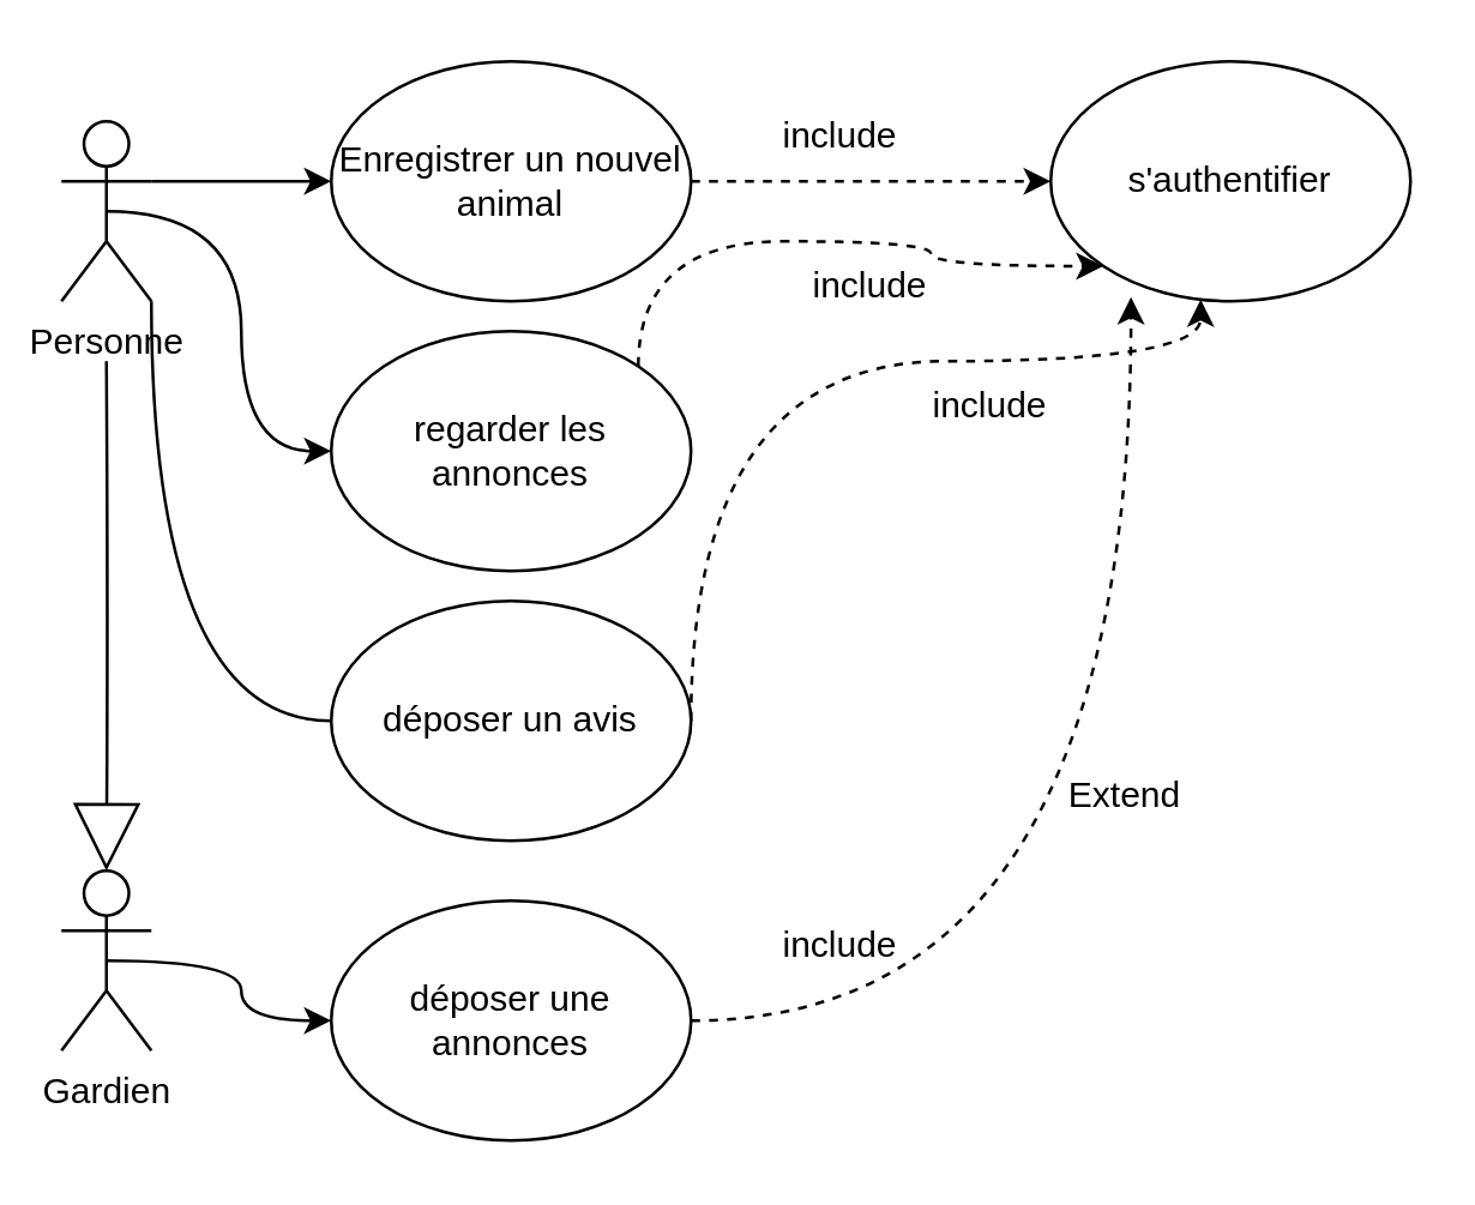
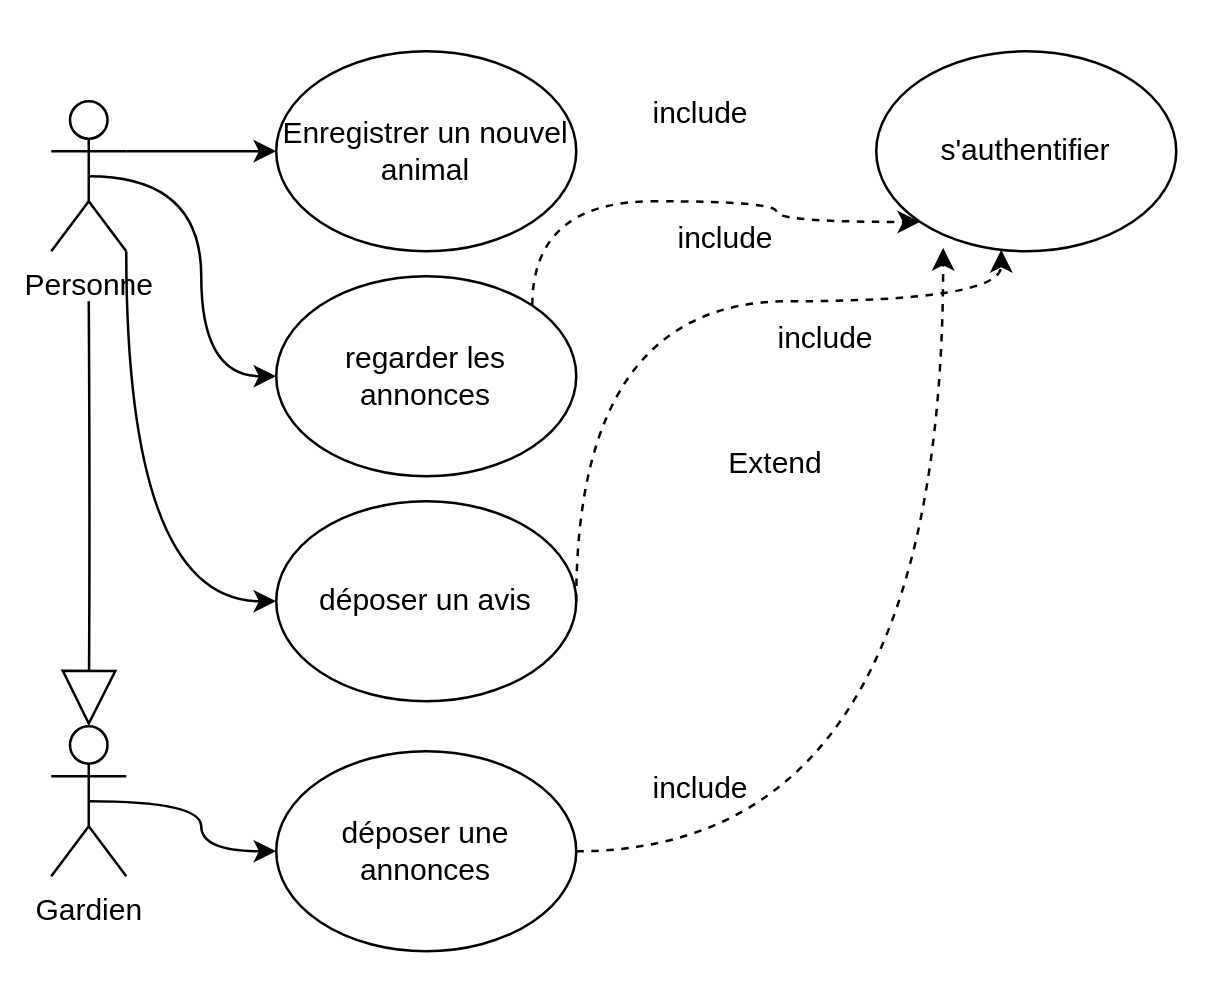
  <mxCell id="0" />
  <mxCell id="1" parent="0" />
  <mxCell id="2" style="edgeStyle=orthogonalEdgeStyle;rounded=0;orthogonalLoop=1;jettySize=auto;html=1;exitX=1;exitY=0.333;exitDx=0;exitDy=0;exitPerimeter=0;" edge="1" parent="1" source="6" target="10"><mxGeometry relative="1" as="geometry" /></mxCell>
  <mxCell id="3" style="edgeStyle=orthogonalEdgeStyle;orthogonalLoop=1;jettySize=auto;html=1;exitX=0.5;exitY=0.5;exitDx=0;exitDy=0;exitPerimeter=0;entryX=0;entryY=0.5;entryDx=0;entryDy=0;curved=1;" edge="1" parent="1" source="6" target="14"><mxGeometry relative="1" as="geometry" /></mxCell>
- <mxCell id="4" style="edgeStyle=orthogonalEdgeStyle;curved=1;orthogonalLoop=1;jettySize=auto;html=1;exitX=1;exitY=1;exitDx=0;exitDy=0;exitPerimeter=0;entryX=0;entryY=0.5;entryDx=0;entryDy=0;endArrow=none;" edge="1" parent="1" source="6" target="16"><mxGeometry relative="1" as="geometry" /></mxCell>
+ <mxCell id="4" style="edgeStyle=orthogonalEdgeStyle;curved=1;orthogonalLoop=1;jettySize=auto;html=1;exitX=1;exitY=1;exitDx=0;exitDy=0;exitPerimeter=0;entryX=0;entryY=0.5;entryDx=0;entryDy=0;" edge="1" parent="1" source="6" target="16"><mxGeometry relative="1" as="geometry" /></mxCell>
  <mxCell id="5" style="edgeStyle=orthogonalEdgeStyle;curved=1;orthogonalLoop=1;jettySize=auto;html=1;entryX=0.5;entryY=0;entryDx=0;entryDy=0;entryPerimeter=0;endArrow=block;endFill=0;endSize=20;" edge="1" parent="1" target="8"><mxGeometry relative="1" as="geometry"><mxPoint x="35" y="120" as="sourcePoint" /></mxGeometry></mxCell>
  <mxCell id="6" value="Personne" style="shape=umlActor;verticalLabelPosition=bottom;verticalAlign=top;html=1;outlineConnect=0;" vertex="1" parent="1"><mxGeometry x="20" y="40" width="30" height="60" as="geometry" /></mxCell>
  <mxCell id="7" style="edgeStyle=orthogonalEdgeStyle;curved=1;orthogonalLoop=1;jettySize=auto;html=1;exitX=0.5;exitY=0.5;exitDx=0;exitDy=0;exitPerimeter=0;entryX=0;entryY=0.5;entryDx=0;entryDy=0;startArrow=none;startFill=0;endArrow=classic;endFill=1;endSize=6;strokeColor=#000000;fillColor=#f5f5f5;" edge="1" parent="1" source="8" target="21"><mxGeometry relative="1" as="geometry" /></mxCell>
  <mxCell id="8" value="Gardien" style="shape=umlActor;verticalLabelPosition=bottom;verticalAlign=top;html=1;outlineConnect=0;" vertex="1" parent="1"><mxGeometry x="20" y="290" width="30" height="60" as="geometry" /></mxCell>
- <mxCell id="9" style="edgeStyle=orthogonalEdgeStyle;rounded=0;orthogonalLoop=1;jettySize=auto;html=1;exitX=1;exitY=0.5;exitDx=0;exitDy=0;entryX=0;entryY=0.5;entryDx=0;entryDy=0;dashed=1;" edge="1" parent="1" source="10" target="11"><mxGeometry relative="1" as="geometry" /></mxCell>
  <mxCell id="10" value="Enregistrer un nouvel animal" style="ellipse;whiteSpace=wrap;html=1;" vertex="1" parent="1"><mxGeometry x="110" y="20" width="120" height="80" as="geometry" /></mxCell>
  <mxCell id="11" value="s'authentifier" style="ellipse;whiteSpace=wrap;html=1;" vertex="1" parent="1"><mxGeometry x="350" y="20" width="120" height="80" as="geometry" /></mxCell>
  <mxCell id="12" value="include" style="text;html=1;strokeColor=none;fillColor=none;align=center;verticalAlign=middle;whiteSpace=wrap;rounded=0;" vertex="1" parent="1"><mxGeometry x="250" y="30" width="60" height="30" as="geometry" /></mxCell>
  <mxCell id="13" style="edgeStyle=orthogonalEdgeStyle;orthogonalLoop=1;jettySize=auto;html=1;exitX=1;exitY=0;exitDx=0;exitDy=0;entryX=0;entryY=1;entryDx=0;entryDy=0;dashed=1;curved=1;" edge="1" parent="1" source="14" target="11"><mxGeometry relative="1" as="geometry"><Array as="points"><mxPoint x="212" y="80" /><mxPoint x="310" y="80" /><mxPoint x="310" y="88" /></Array></mxGeometry></mxCell>
  <mxCell id="14" value="regarder les annonces" style="ellipse;whiteSpace=wrap;html=1;" vertex="1" parent="1"><mxGeometry x="110" y="110" width="120" height="80" as="geometry" /></mxCell>
  <mxCell id="15" style="edgeStyle=orthogonalEdgeStyle;curved=1;orthogonalLoop=1;jettySize=auto;html=1;exitX=1;exitY=0.5;exitDx=0;exitDy=0;dashed=1;" edge="1" parent="1" source="16" target="11"><mxGeometry relative="1" as="geometry"><Array as="points"><mxPoint x="230" y="120" /><mxPoint x="400" y="120" /></Array></mxGeometry></mxCell>
  <mxCell id="16" value="déposer un avis" style="ellipse;whiteSpace=wrap;html=1;" vertex="1" parent="1"><mxGeometry x="110" y="200" width="120" height="80" as="geometry" /></mxCell>
  <mxCell id="17" value="include" style="text;html=1;strokeColor=none;fillColor=none;align=center;verticalAlign=middle;whiteSpace=wrap;rounded=0;" vertex="1" parent="1"><mxGeometry x="260" y="80" width="60" height="30" as="geometry" /></mxCell>
  <mxCell id="18" value="include" style="text;html=1;strokeColor=none;fillColor=none;align=center;verticalAlign=middle;whiteSpace=wrap;rounded=0;" vertex="1" parent="1"><mxGeometry x="300" y="120" width="60" height="30" as="geometry" /></mxCell>
- <mxCell id="19" value="Extend" style="text;html=1;strokeColor=none;fillColor=none;align=center;verticalAlign=middle;whiteSpace=wrap;rounded=0;" vertex="1" parent="1"><mxGeometry x="345" y="250" width="60" height="30" as="geometry" /></mxCell>
+ <mxCell id="19" value="Extend" style="text;html=1;strokeColor=none;fillColor=none;align=center;verticalAlign=middle;whiteSpace=wrap;rounded=0;" vertex="1" parent="1"><mxGeometry x="280" y="170" width="60" height="30" as="geometry" /></mxCell>
  <mxCell id="20" style="edgeStyle=orthogonalEdgeStyle;curved=1;orthogonalLoop=1;jettySize=auto;html=1;exitX=1;exitY=0.5;exitDx=0;exitDy=0;entryX=0.223;entryY=0.983;entryDx=0;entryDy=0;entryPerimeter=0;dashed=1;startArrow=none;startFill=0;endArrow=classic;endFill=1;endSize=6;strokeColor=#000000;" edge="1" parent="1" source="21" target="11"><mxGeometry relative="1" as="geometry" /></mxCell>
  <mxCell id="21" value="déposer une annonces" style="ellipse;whiteSpace=wrap;html=1;" vertex="1" parent="1"><mxGeometry x="110" y="300" width="120" height="80" as="geometry" /></mxCell>
  <mxCell id="22" value="include" style="text;html=1;strokeColor=none;fillColor=none;align=center;verticalAlign=middle;whiteSpace=wrap;rounded=0;" vertex="1" parent="1"><mxGeometry x="250" y="300" width="60" height="30" as="geometry" /></mxCell>
